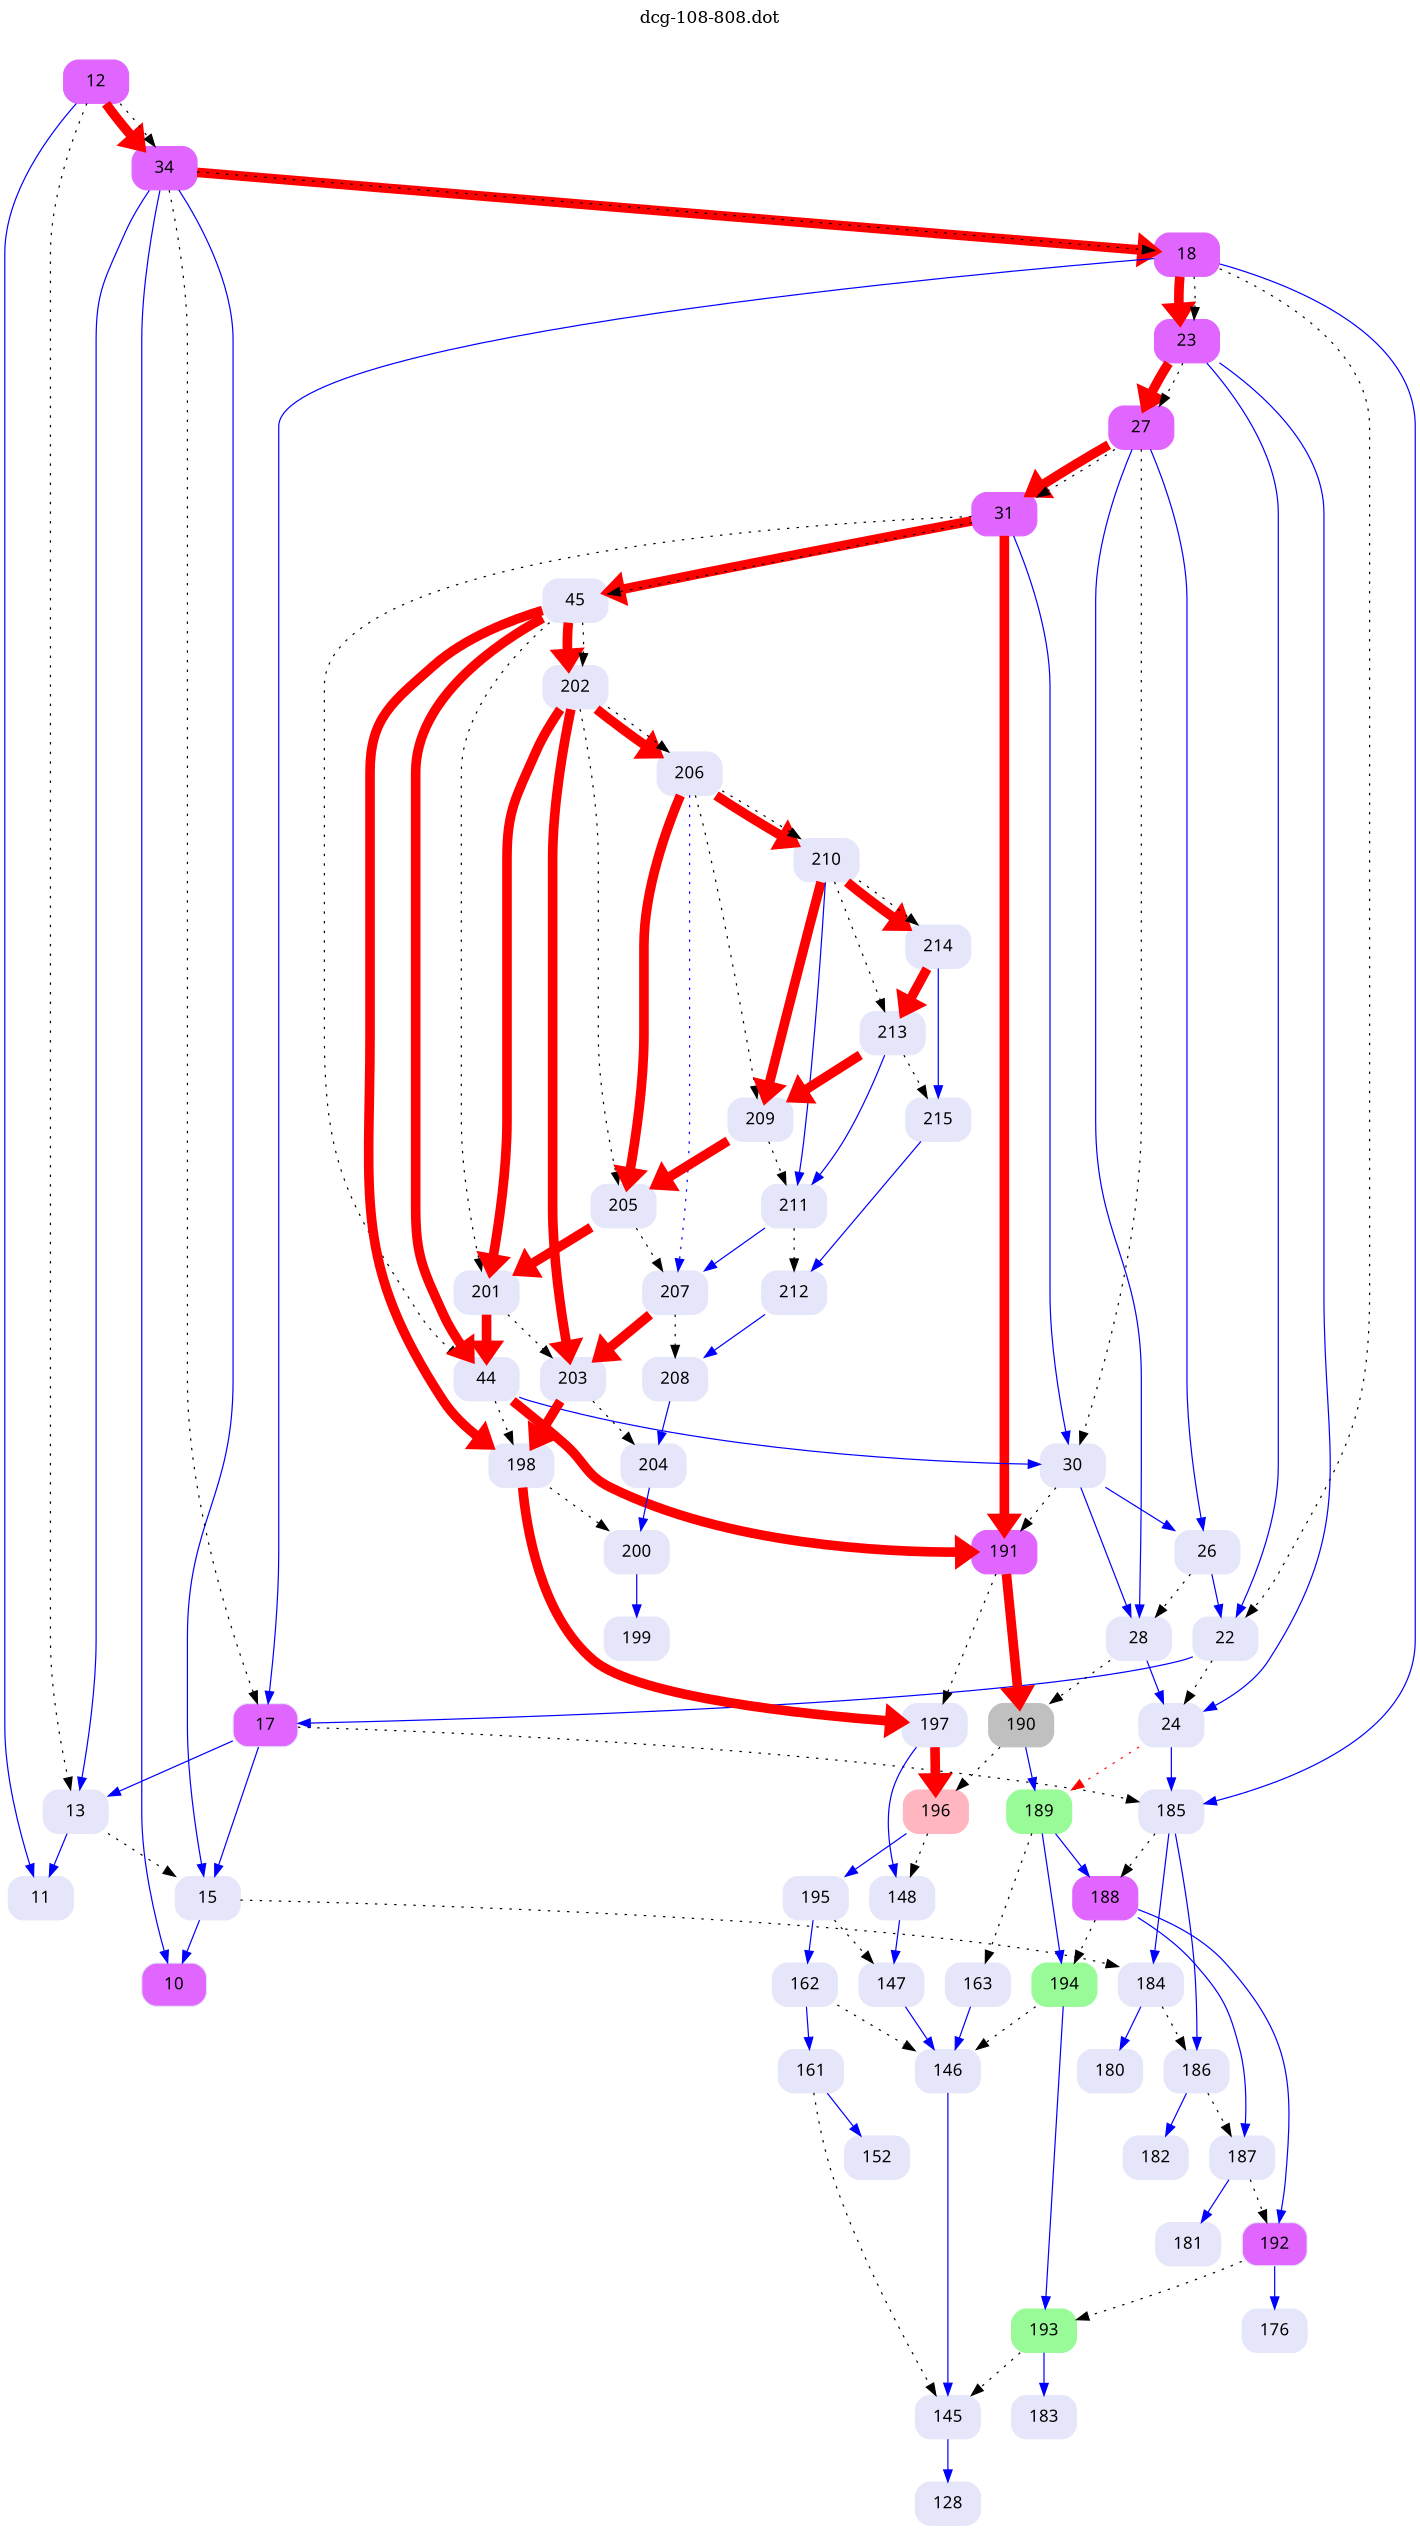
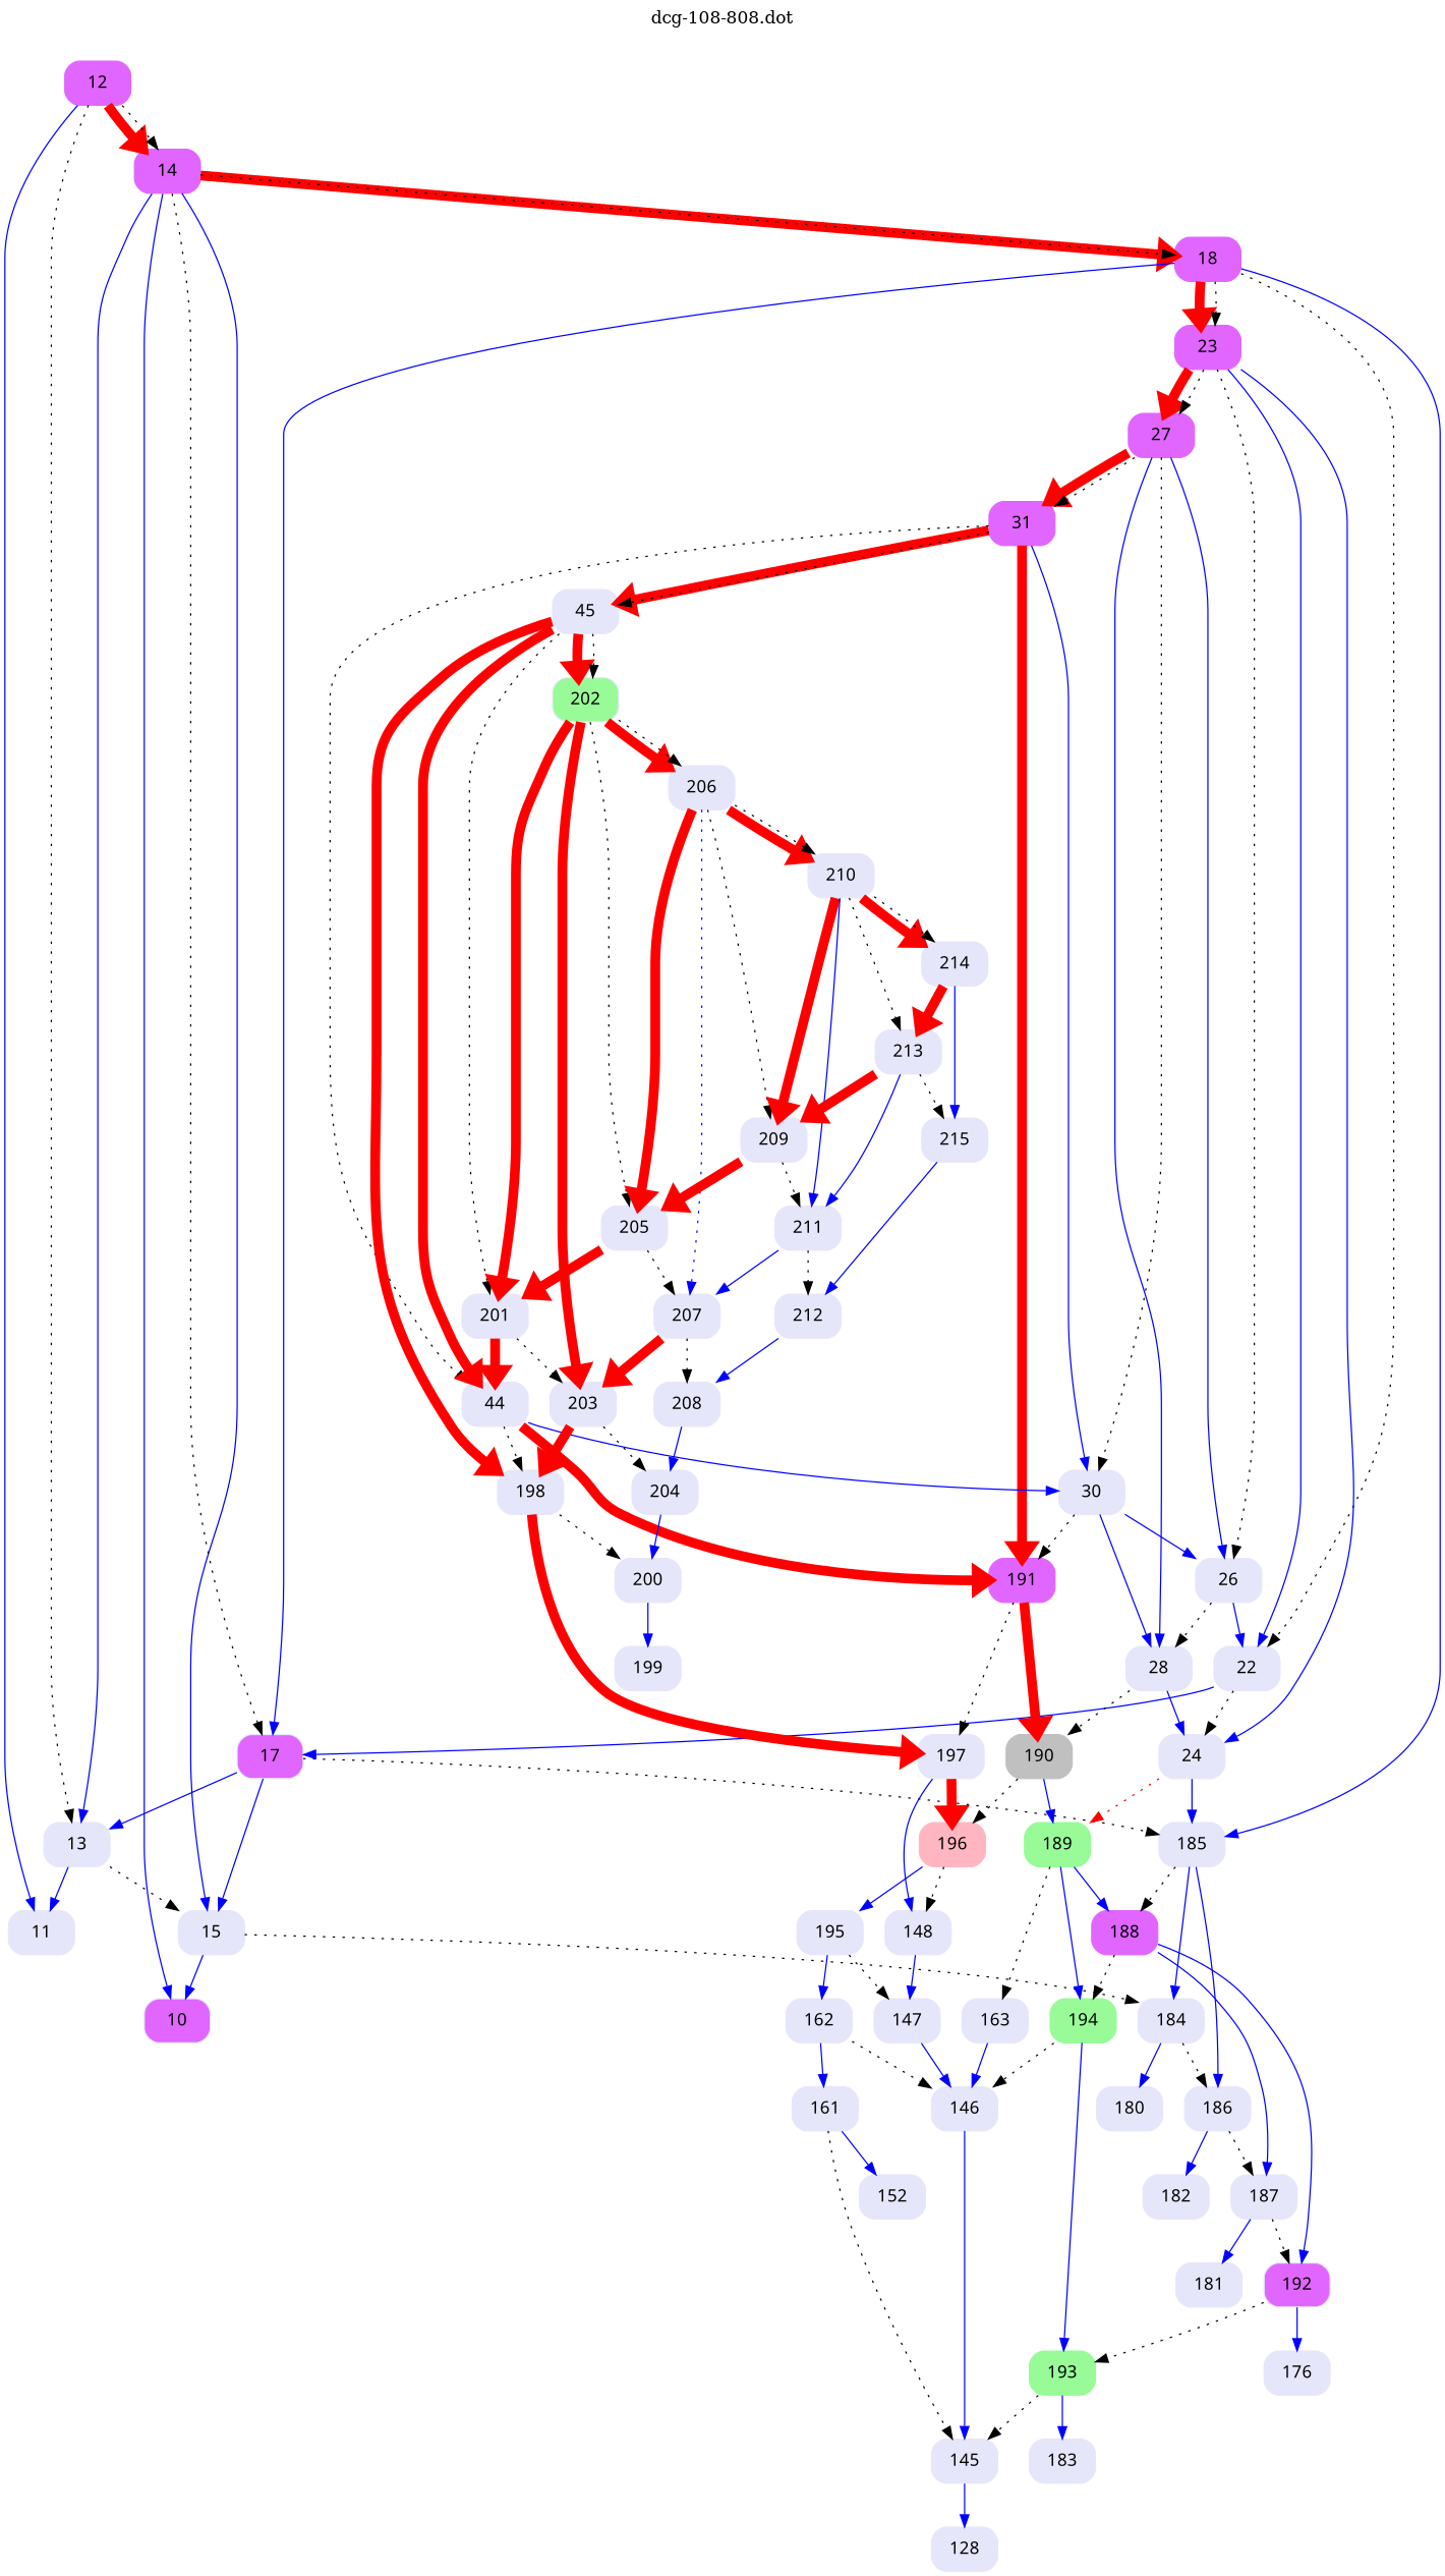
  digraph {
    label="dcg-108-808.dot"
    labelloc=t
    node [color=lavender fontname="sans-serif" shape=box style="rounded,filled"]
    edge [color=blue penwidth=1]
    n1 [color=mediumorchid1 label=12]
    n2 [label=11]
-   n3 [color=mediumorchid1 label=34]
+   n3 [color=mediumorchid1 label=14]
    n4 [label=13]
    n5 [fillcolor=mediumorchid1 label=10]
    n6 [label=15]
    n7 [color=mediumorchid1 label=18]
    n8 [fillcolor=mediumorchid1 label=17]
    n9 [label=184]
    n10 [label=185]
    n11 [color=mediumorchid1 label=23]
    n12 [label=22]
    n13 [label=186]
    n14 [label=180]
    n15 [color=mediumorchid1 label=188]
    n16 [label=24]
    n17 [color=mediumorchid1 label=27]
    n18 [label=26]
    n19 [color=palegreen label=194]
    n20 [label=187]
    n21 [fillcolor=mediumorchid1 label=192]
    n22 [label=182]
    n23 [color=palegreen label=189]
    n24 [label=28]
    n25 [color=mediumorchid1 label=31]
    n26 [label=30]
    n27 [label=163]
    n28 [color=grey label=190]
    n29 [color=mediumorchid1 label=191]
    n30 [label=45]
    n31 [label=44]
    n32 [color=lightpink label=196]
    n33 [label=197]
    n34 [label=198]
-   n35 [label=202]
+   n35 [label=202 fillcolor=palegreen]
    n36 [label=201]
    n37 [label=148]
    n38 [label=200]
    n39 [label=203]
    n40 [label=206]
    n41 [label=205]
    n42 [label=199]
    n43 [label=204]
    n44 [label=207]
    n45 [label=210]
    n46 [label=209]
    n47 [label=208]
    n48 [label=211]
    n49 [label=214]
    n50 [label=213]
    n51 [label=212]
    n52 [label=215]
    n53 [label=195]
    n54 [label=147]
    n55 [label=162]
    n56 [label=146]
    n57 [label=145]
    n58 [label=128]
    n59 [label=161]
    n60 [label=152]
    n61 [color=palegreen label=193]
    n62 [label=181]
    n63 [label=176]
    n64 [label=183]
    n1 -> n2
    n1 -> n3 [color=red penwidth=8]
    n1 -> n3 [style=dotted color="" penwidth=""]
    n1 -> n4 [style=dotted color="" penwidth=""]
    n3 -> n4
    n3 -> n5
    n3 -> n6
    n3 -> n7 [color=red penwidth=8]
    n3 -> n7 [style=dotted color="" penwidth=""]
    n3 -> n8 [style=dotted color="" penwidth=""]
    n4 -> n2
    n4 -> n6 [style=dotted color="" penwidth=""]
    n6 -> n5
    n6 -> n9 [style=dotted color="" penwidth=""]
    n7 -> n8
    n7 -> n10
    n7 -> n11 [color=red penwidth=8]
    n7 -> n11 [style=dotted color="" penwidth=""]
    n7 -> n12 [style=dotted color="" penwidth=""]
    n8 -> n4
    n8 -> n6
    n8 -> n10 [style=dotted color="" penwidth=""]
    n9 -> n13 [style=dotted color="" penwidth=""]
    n9 -> n14
    n10 -> n9
    n10 -> n13
    n10 -> n15 [style=dotted color="" penwidth=""]
    n11 -> n12
    n11 -> n16
    n11 -> n17 [color=red penwidth=8]
    n11 -> n17 [style=dotted color="" penwidth=""]
+   n11 -> n18 [style=dotted color="" penwidth=""]
    n12 -> n8
    n12 -> n16 [style=dotted color="" penwidth=""]
    n13 -> n20 [style=dotted color="" penwidth=""]
    n13 -> n22
    n15 -> n19 [style=dotted color="" penwidth=""]
    n15 -> n20
    n15 -> n21
    n16 -> n10
    n16 -> n23 [color=red style=dotted penwidth=""]
    n17 -> n18
    n17 -> n24
    n17 -> n25 [color=red penwidth=8]
    n17 -> n25 [style=dotted color="" penwidth=""]
    n17 -> n26 [style=dotted color="" penwidth=""]
    n18 -> n12
    n18 -> n24 [style=dotted color="" penwidth=""]
    n19 -> n56 [style=dotted color="" penwidth=""]
    n19 -> n61
    n20 -> n21 [style=dotted color="" penwidth=""]
    n20 -> n62
    n21 -> n61 [style=dotted color="" penwidth=""]
    n21 -> n63
    n23 -> n15
    n23 -> n19
    n23 -> n27 [style=dotted color="" penwidth=""]
    n24 -> n16
    n24 -> n28 [style=dotted color="" penwidth=""]
    n25 -> n26
    n25 -> n29 [color=red penwidth=8]
    n25 -> n30 [color=red penwidth=8]
    n25 -> n30 [style=dotted color="" penwidth=""]
    n25 -> n31 [style=dotted color="" penwidth=""]
    n26 -> n18
    n26 -> n24
    n26 -> n29 [style=dotted color="" penwidth=""]
    n27 -> n56
    n28 -> n23
    n28 -> n32 [style=dotted color="" penwidth=""]
    n29 -> n28 [color=red penwidth=8]
    n29 -> n33 [style=dotted color="" penwidth=""]
    n30 -> n31 [color=red penwidth=8]
    n30 -> n34 [color=red penwidth=8]
    n30 -> n35 [color=red penwidth=8]
    n30 -> n35 [style=dotted color="" penwidth=""]
    n30 -> n36 [style=dotted color="" penwidth=""]
    n31 -> n26
    n31 -> n29 [color=red penwidth=8]
    n31 -> n34 [style=dotted color="" penwidth=""]
    n32 -> n37 [style=dotted color="" penwidth=""]
    n32 -> n53
    n33 -> n32 [color=red penwidth=8]
    n33 -> n37
    n34 -> n33 [color=red penwidth=8]
    n34 -> n38 [style=dotted color="" penwidth=""]
    n35 -> n36 [color=red penwidth=8]
    n35 -> n39 [color=red penwidth=8]
    n35 -> n40 [color=red penwidth=8]
    n35 -> n40 [style=dotted color="" penwidth=""]
    n35 -> n41 [style=dotted color="" penwidth=""]
    n36 -> n31 [color=red penwidth=8]
    n36 -> n39 [style=dotted color="" penwidth=""]
    n37 -> n54
    n38 -> n42
    n39 -> n34 [color=red penwidth=8]
    n39 -> n43 [style=dotted color="" penwidth=""]
    n40 -> n41 [color=red penwidth=8]
    n40 -> n44 [style=dotted]
    n40 -> n45 [color=red penwidth=8]
    n40 -> n45 [style=dotted color="" penwidth=""]
    n40 -> n46 [style=dotted color="" penwidth=""]
    n41 -> n36 [color=red penwidth=8]
    n41 -> n44 [style=dotted color="" penwidth=""]
    n43 -> n38
    n44 -> n39 [color=red penwidth=8]
    n44 -> n47 [style=dotted color="" penwidth=""]
    n45 -> n46 [color=red penwidth=8]
    n45 -> n48
    n45 -> n49 [color=red penwidth=8]
    n45 -> n49 [style=dotted color="" penwidth=""]
    n45 -> n50 [style=dotted color="" penwidth=""]
    n46 -> n41 [color=red penwidth=8]
    n46 -> n48 [style=dotted color="" penwidth=""]
    n47 -> n43
    n48 -> n44
    n48 -> n51 [style=dotted color="" penwidth=""]
    n49 -> n50 [color=red penwidth=8]
    n49 -> n52
    n50 -> n46 [color=red penwidth=8]
    n50 -> n48
    n50 -> n52 [style=dotted color="" penwidth=""]
    n51 -> n47
    n52 -> n51
    n53 -> n54 [style=dotted color="" penwidth=""]
    n53 -> n55
    n54 -> n56
    n55 -> n56 [style=dotted color="" penwidth=""]
    n55 -> n59
    n56 -> n57
    n57 -> n58
    n59 -> n57 [style=dotted color="" penwidth=""]
    n59 -> n60
    n61 -> n57 [style=dotted color="" penwidth=""]
    n61 -> n64
  }
